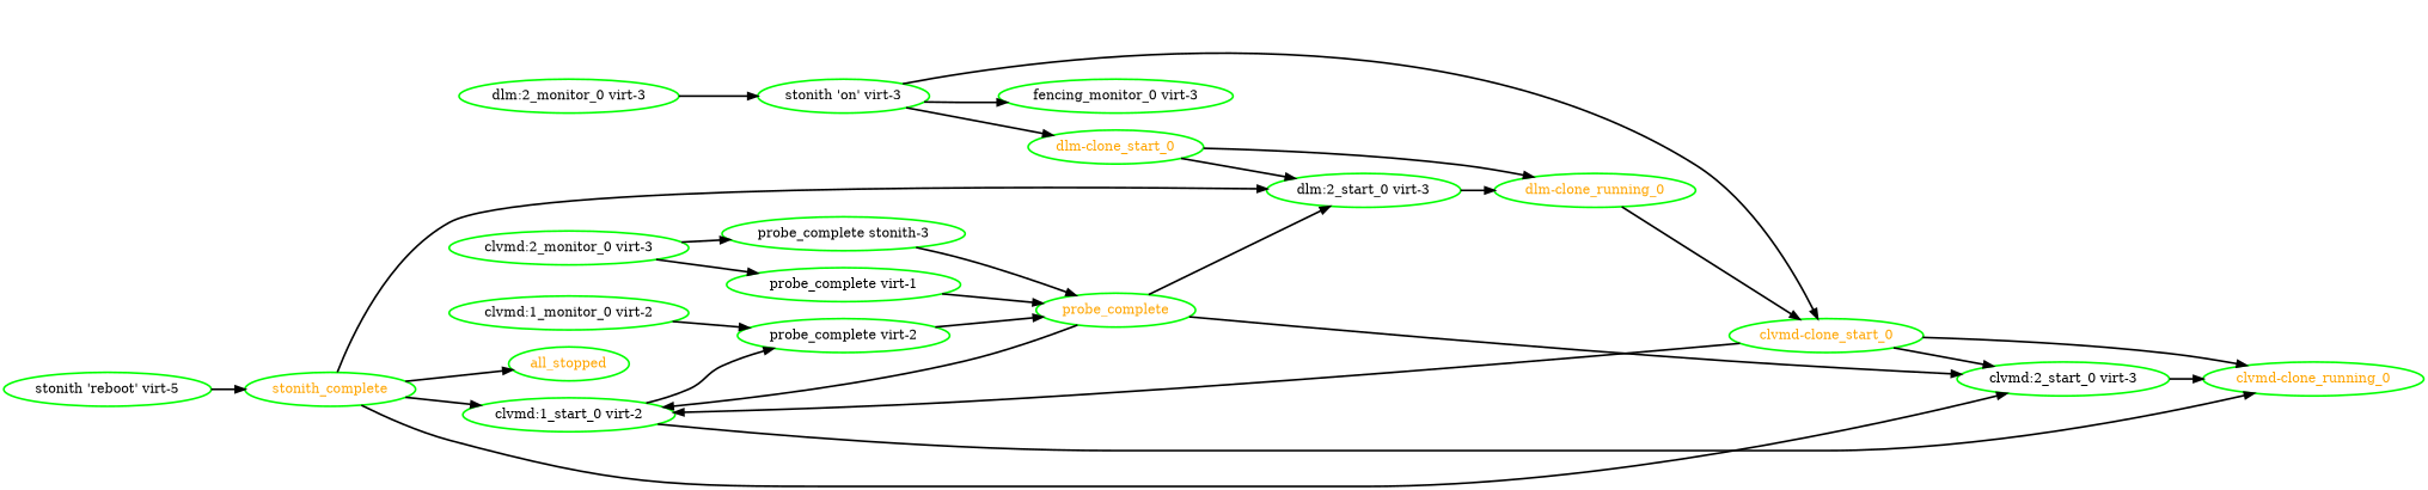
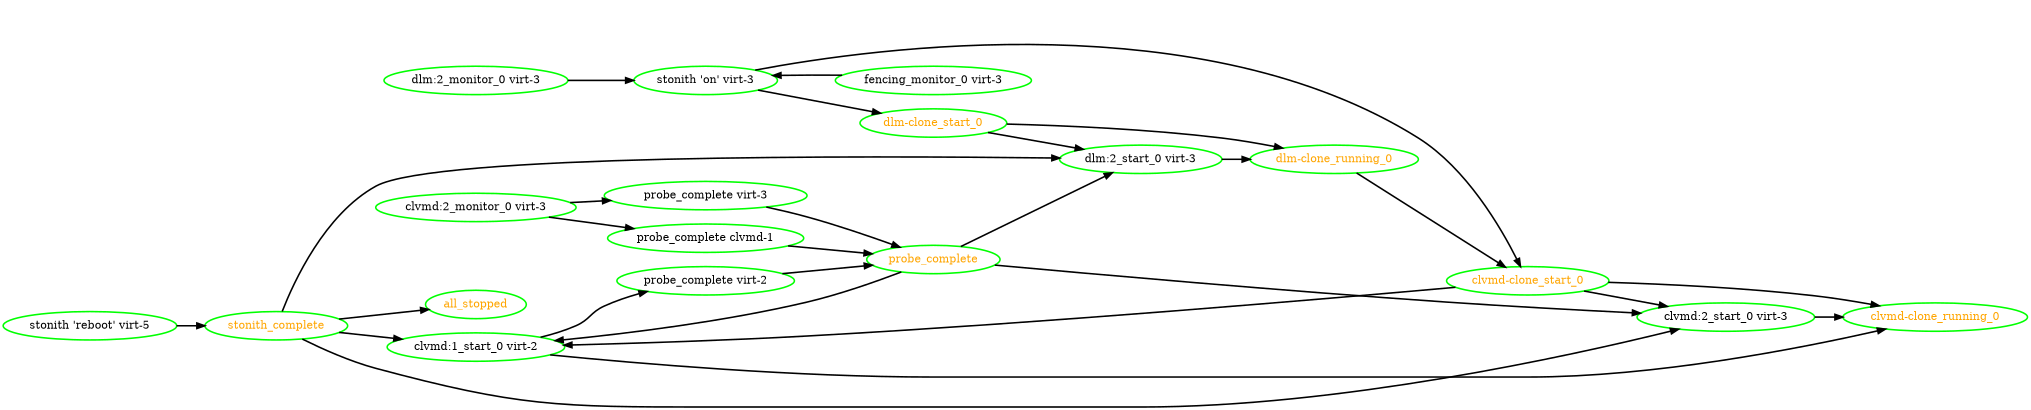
  digraph {
    rankdir=LR
    node [color=green fontcolor=black style=bold]
    edge [style=bold]
    all_stopped [fontcolor=orange]
    "clvmd-clone_running_0" [fontcolor=orange]
    "clvmd-clone_start_0" [fontcolor=orange]
    "clvmd:1_start_0 virt-2"
    "clvmd:2_start_0 virt-3"
    "probe_complete virt-2"
-   "clvmd:1_monitor_0 virt-2"
    probe_complete [fontcolor=orange]
    "dlm:2_start_0 virt-3"
    "clvmd:2_monitor_0 virt-3"
-   "probe_complete virt-3" [label="probe_complete stonith-3"]
-   "probe_complete virt-1"
+   "probe_complete virt-3"
+   "probe_complete virt-1" [label="probe_complete clvmd-1"]
    "stonith 'on' virt-3"
    "dlm-clone_start_0" [fontcolor=orange]
    "fencing_monitor_0 virt-3"
    "dlm-clone_running_0" [fontcolor=orange]
    "dlm:2_monitor_0 virt-3"
    n18 [label="stonith 'reboot' virt-5"]
    stonith_complete [fontcolor=orange]
    "clvmd-clone_start_0" -> "clvmd-clone_running_0"
    "clvmd-clone_start_0" -> "clvmd:1_start_0 virt-2"
    "clvmd-clone_start_0" -> "clvmd:2_start_0 virt-3"
    "clvmd:1_start_0 virt-2" -> "clvmd-clone_running_0"
    "clvmd:1_start_0 virt-2" -> "probe_complete virt-2"
    "clvmd:2_start_0 virt-3" -> "clvmd-clone_running_0"
    "probe_complete virt-2" -> probe_complete
-   "clvmd:1_monitor_0 virt-2" -> "probe_complete virt-2"
    probe_complete -> "clvmd:1_start_0 virt-2"
    probe_complete -> "clvmd:2_start_0 virt-3"
    probe_complete -> "dlm:2_start_0 virt-3"
    "dlm:2_start_0 virt-3" -> "dlm-clone_running_0"
    "clvmd:2_monitor_0 virt-3" -> "probe_complete virt-3"
    "clvmd:2_monitor_0 virt-3" -> "probe_complete virt-1"
    "probe_complete virt-3" -> probe_complete
    "probe_complete virt-1" -> probe_complete
    "stonith 'on' virt-3" -> "clvmd-clone_start_0"
    "stonith 'on' virt-3" -> "dlm-clone_start_0"
-   "stonith 'on' virt-3" -> "fencing_monitor_0 virt-3"
+   "fencing_monitor_0 virt-3" -> "stonith 'on' virt-3"
    "dlm-clone_start_0" -> "dlm:2_start_0 virt-3"
    "dlm-clone_start_0" -> "dlm-clone_running_0"
    "dlm-clone_running_0" -> "clvmd-clone_start_0"
    "dlm:2_monitor_0 virt-3" -> "stonith 'on' virt-3"
    n18 -> stonith_complete
    stonith_complete -> all_stopped
    stonith_complete -> "clvmd:1_start_0 virt-2"
    stonith_complete -> "clvmd:2_start_0 virt-3"
    stonith_complete -> "dlm:2_start_0 virt-3"
  }
